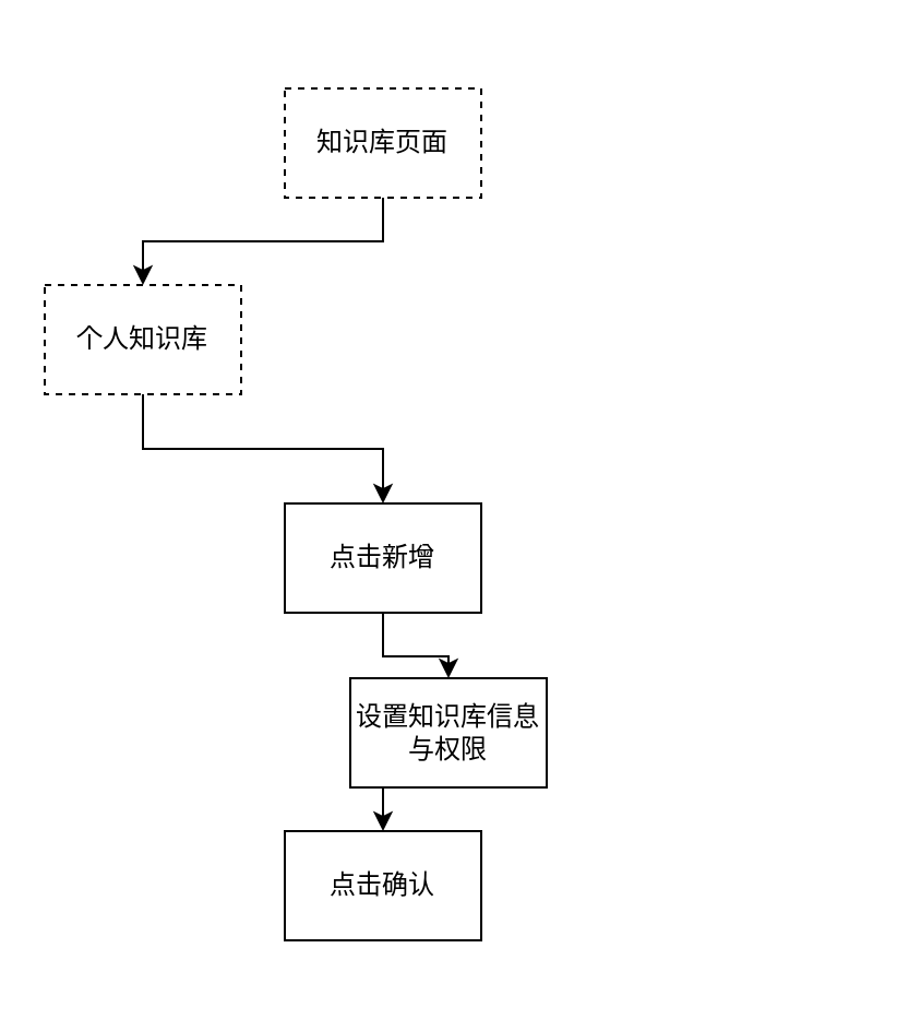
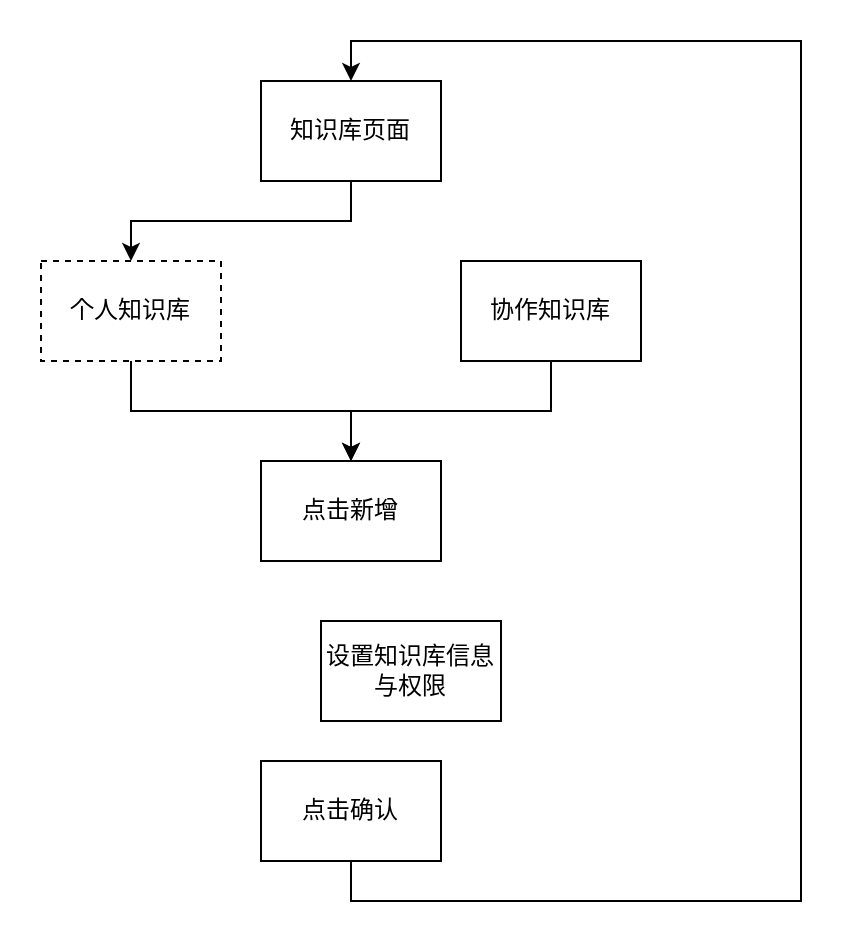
  <mxCell id="0" />
  <mxCell id="1" parent="0" />
  <mxCell id="2" style="edgeStyle=orthogonalEdgeStyle;rounded=0;orthogonalLoop=1;jettySize=auto;html=1;exitX=0.5;exitY=1;exitDx=0;exitDy=0;entryX=0.5;entryY=0;entryDx=0;entryDy=0;" edge="1" parent="1" source="3" target="5"><mxGeometry relative="1" as="geometry" /></mxCell>
- <mxCell id="3" value="知识库页面" style="rounded=0;whiteSpace=wrap;html=1;dashed=1;" vertex="1" parent="1"><mxGeometry x="130" y="40" width="90" height="50" as="geometry" /></mxCell>
+ <mxCell id="3" value="知识库页面" style="rounded=0;whiteSpace=wrap;html=1;" vertex="1" parent="1"><mxGeometry x="130" y="40" width="90" height="50" as="geometry" /></mxCell>
  <mxCell id="4" style="edgeStyle=orthogonalEdgeStyle;rounded=0;orthogonalLoop=1;jettySize=auto;html=1;exitX=0.5;exitY=1;exitDx=0;exitDy=0;entryX=0.5;entryY=0;entryDx=0;entryDy=0;" edge="1" parent="1" source="5" target="9"><mxGeometry relative="1" as="geometry" /></mxCell>
  <mxCell id="5" value="个人知识库" style="rounded=0;whiteSpace=wrap;html=1;dashed=1;" vertex="1" parent="1"><mxGeometry x="20" y="130" width="90" height="50" as="geometry" /></mxCell>
- <mxCell id="8" style="edgeStyle=orthogonalEdgeStyle;rounded=0;orthogonalLoop=1;jettySize=auto;html=1;exitX=0.5;exitY=1;exitDx=0;exitDy=0;entryX=0.5;entryY=0;entryDx=0;entryDy=0;" edge="1" parent="1" source="9" target="11"><mxGeometry relative="1" as="geometry" /></mxCell>
+ <mxCell id="6" style="edgeStyle=orthogonalEdgeStyle;rounded=0;orthogonalLoop=1;jettySize=auto;html=1;exitX=0.5;exitY=1;exitDx=0;exitDy=0;entryX=0.5;entryY=0;entryDx=0;entryDy=0;" edge="1" parent="1" source="7" target="9"><mxGeometry relative="1" as="geometry" /></mxCell>
+ <mxCell id="7" value="协作知识库" style="rounded=0;whiteSpace=wrap;html=1;" vertex="1" parent="1"><mxGeometry x="230" y="130" width="90" height="50" as="geometry" /></mxCell>
  <mxCell id="9" value="点击新增" style="rounded=0;whiteSpace=wrap;html=1;" vertex="1" parent="1"><mxGeometry x="130" y="230" width="90" height="50" as="geometry" /></mxCell>
- <mxCell id="10" style="edgeStyle=orthogonalEdgeStyle;rounded=0;orthogonalLoop=1;jettySize=auto;html=1;exitX=0.5;exitY=1;exitDx=0;exitDy=0;entryX=0.5;entryY=0;entryDx=0;entryDy=0;" edge="1" parent="1" source="11" target="13"><mxGeometry relative="1" as="geometry" /></mxCell>
  <mxCell id="11" value="设置知识库信息与权限" style="rounded=0;whiteSpace=wrap;html=1;" vertex="1" parent="1"><mxGeometry x="160" y="310" width="90" height="50" as="geometry" /></mxCell>
+ <mxCell id="12" style="edgeStyle=orthogonalEdgeStyle;rounded=0;orthogonalLoop=1;jettySize=auto;html=1;exitX=0.5;exitY=1;exitDx=0;exitDy=0;entryX=0.5;entryY=0;entryDx=0;entryDy=0;" edge="1" parent="1" source="13" target="3"><mxGeometry relative="1" as="geometry"><Array as="points"><mxPoint x="175" y="450" /><mxPoint x="400" y="450" /><mxPoint x="400" y="20" /><mxPoint x="175" y="20" /></Array></mxGeometry></mxCell>
  <mxCell id="13" value="点击确认" style="rounded=0;whiteSpace=wrap;html=1;" vertex="1" parent="1"><mxGeometry x="130" y="380" width="90" height="50" as="geometry" /></mxCell>
